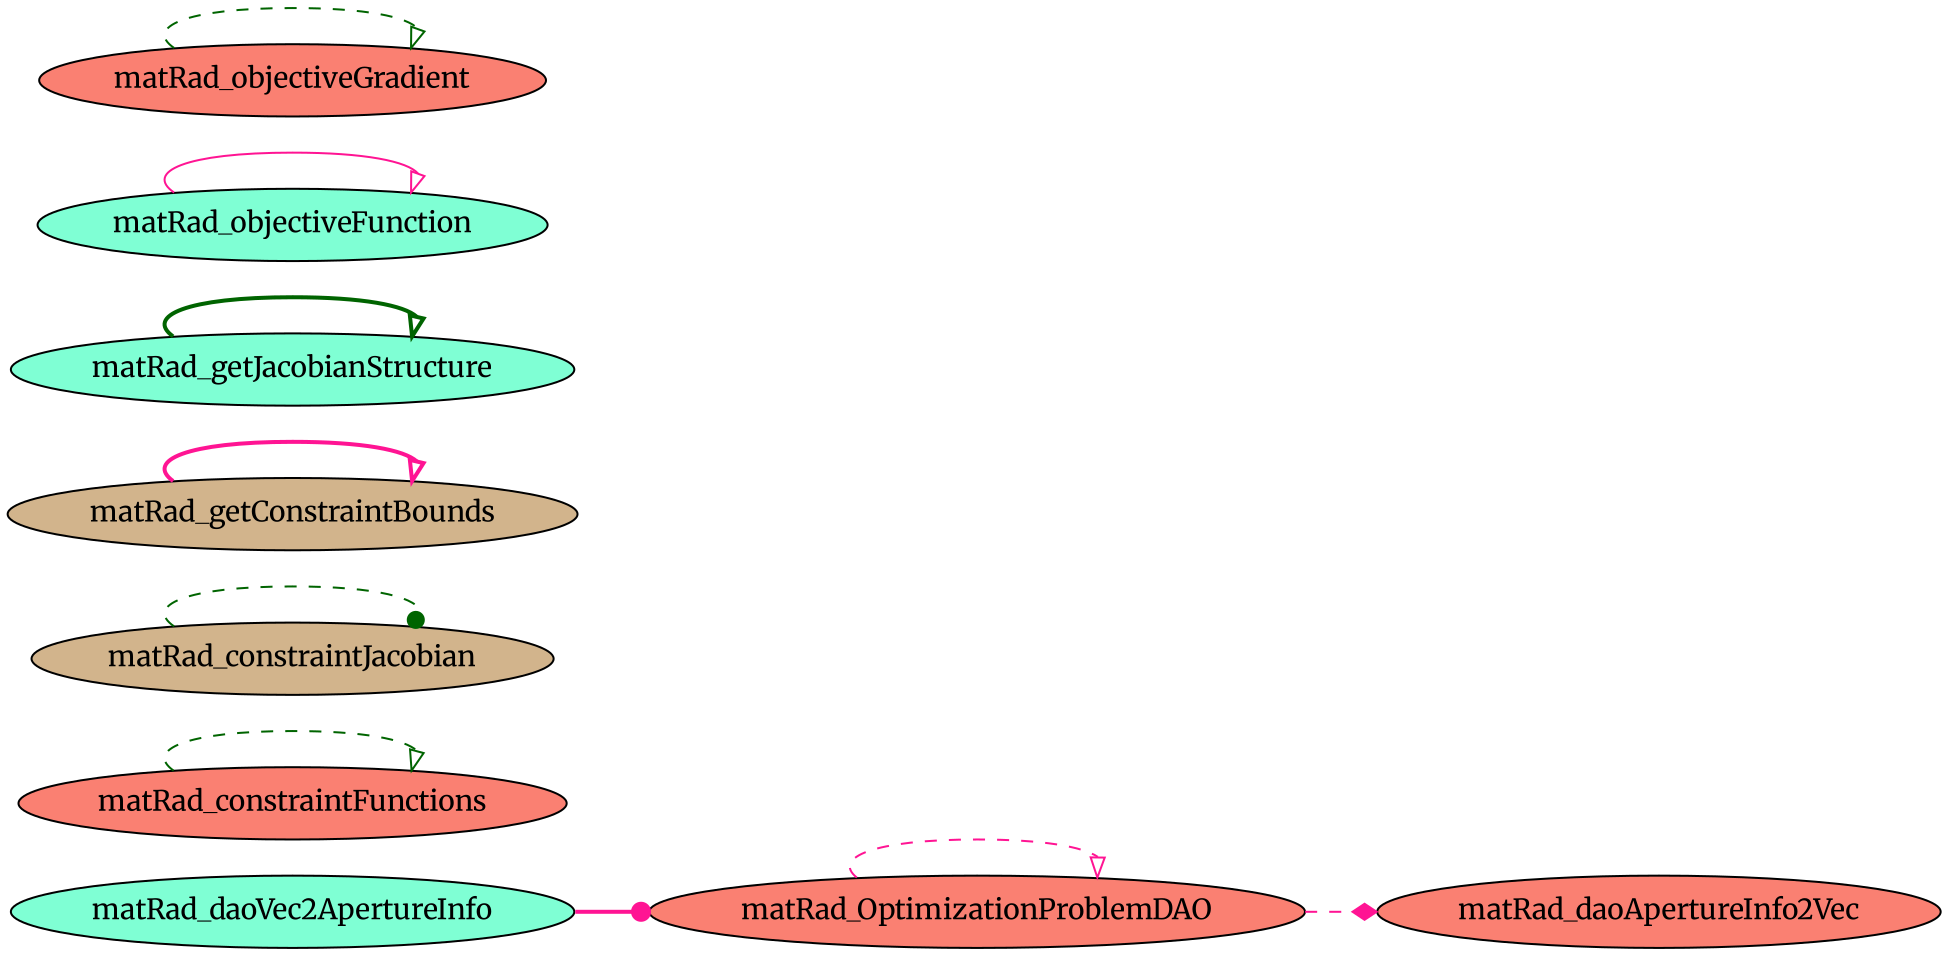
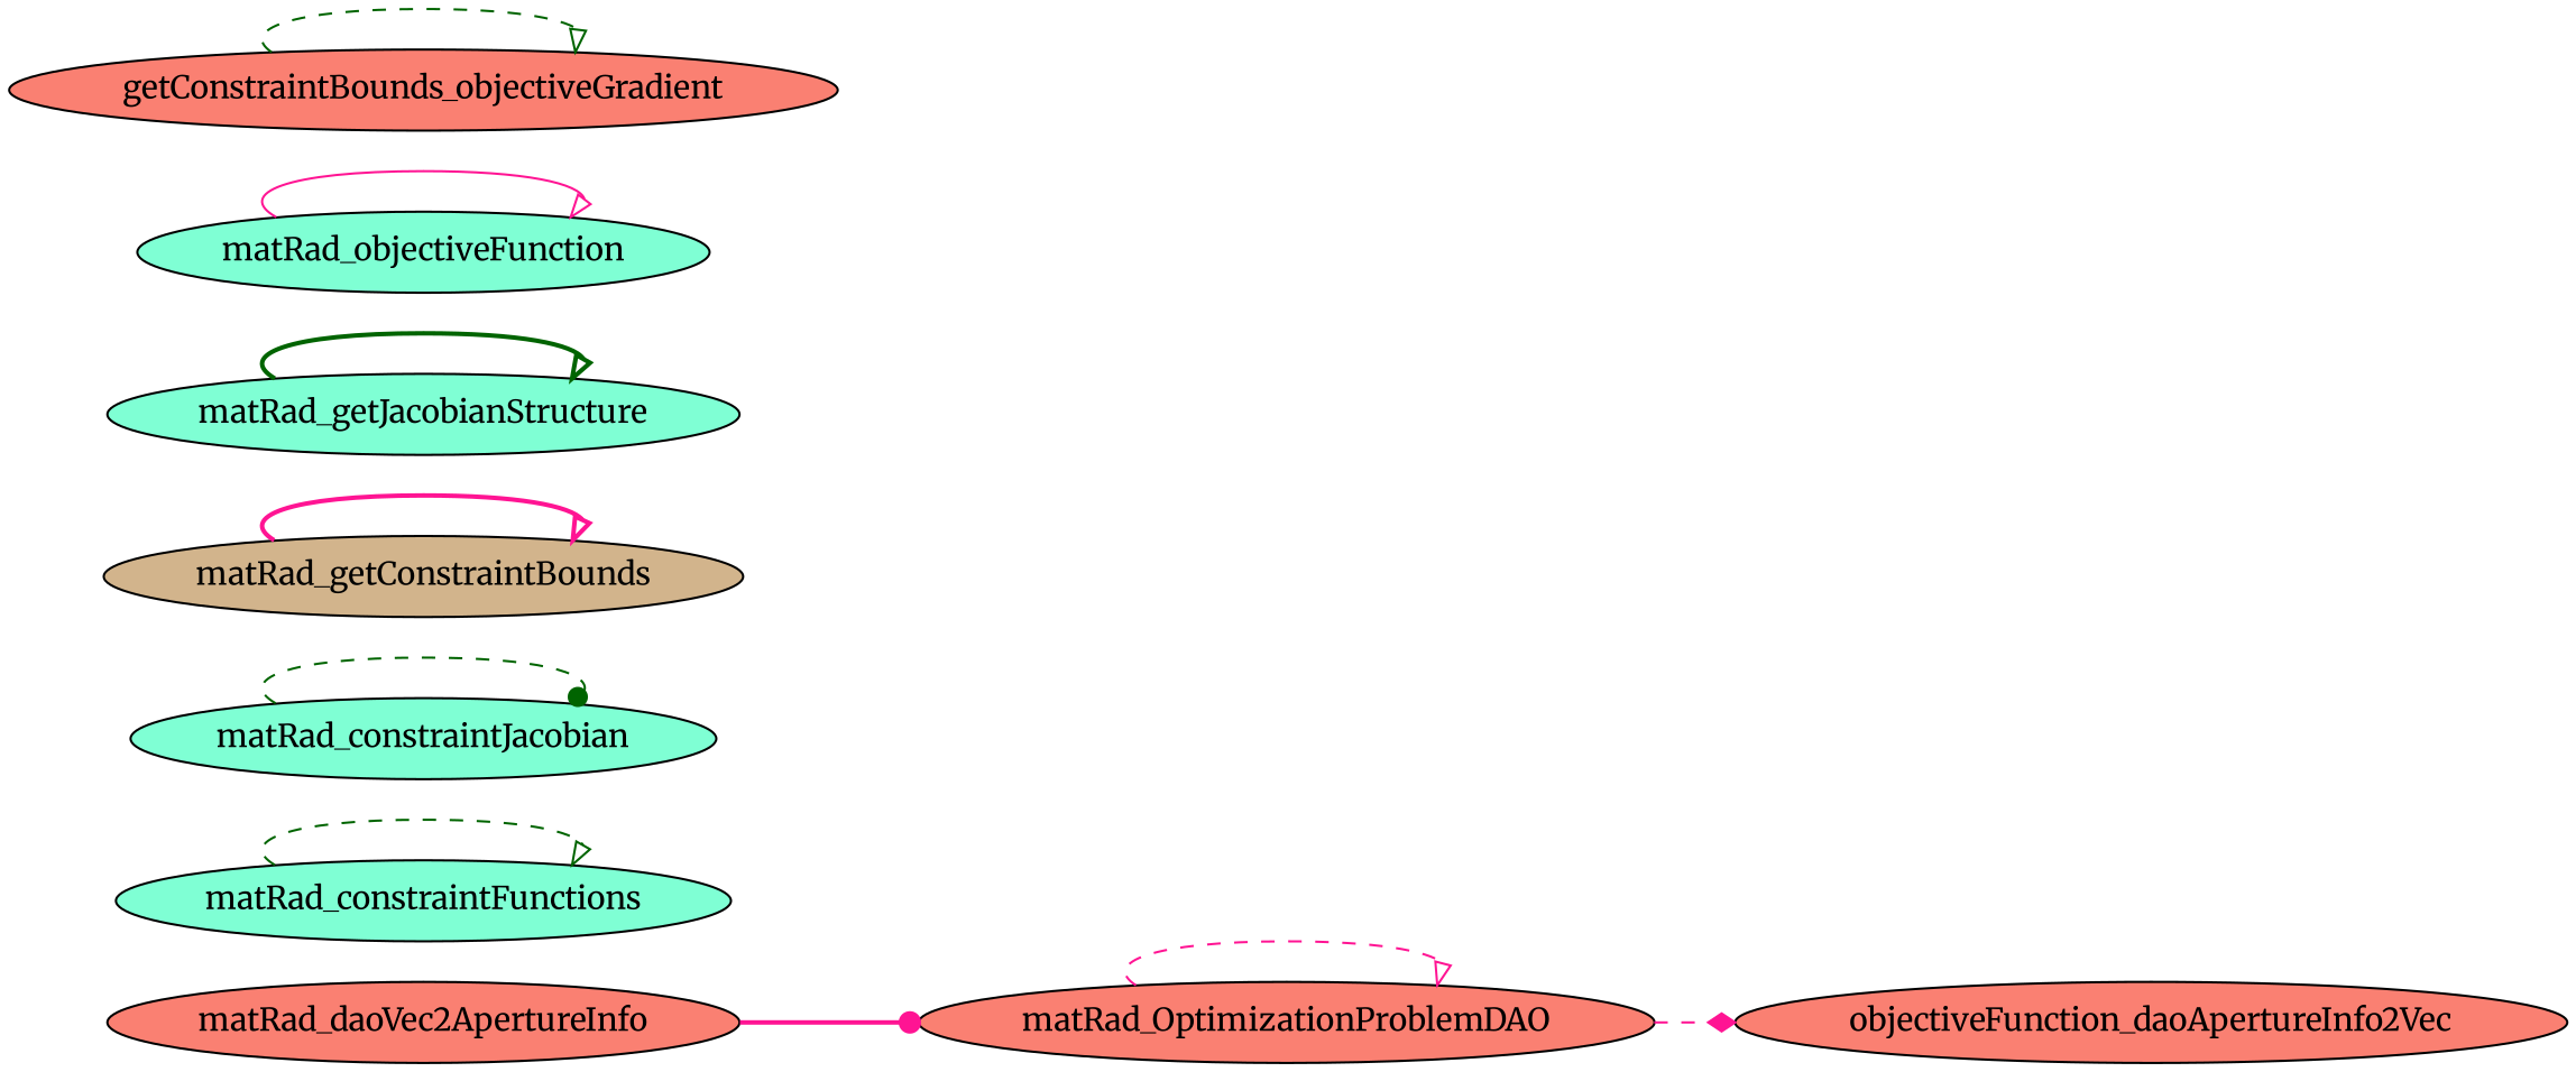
  digraph {
    fontname=Merriweather
    rankdir=LR
    node [fillcolor=salmon fontname=Merriweather style=filled]
    edge [arrowhead=onormal color=deeppink fontname=Merriweather style=dashed]
    matRad_OptimizationProblemDAO
-   matRad_daoApertureInfo2Vec
-   matRad_daoVec2ApertureInfo [fillcolor=aquamarine]
-   matRad_constraintFunctions
-   matRad_constraintJacobian [fillcolor=tan]
+   matRad_daoApertureInfo2Vec [label=objectiveFunction_daoApertureInfo2Vec]
+   matRad_daoVec2ApertureInfo
+   matRad_constraintFunctions [fillcolor=aquamarine]
+   matRad_constraintJacobian [fillcolor=aquamarine]
    matRad_getConstraintBounds [fillcolor=tan]
    matRad_getJacobianStructure [fillcolor=aquamarine]
    matRad_objectiveFunction [fillcolor=aquamarine]
-   matRad_objectiveGradient
+   matRad_objectiveGradient [label=getConstraintBounds_objectiveGradient]
    matRad_OptimizationProblemDAO -> matRad_OptimizationProblemDAO
    matRad_OptimizationProblemDAO -> matRad_daoApertureInfo2Vec [arrowhead=diamond]
    matRad_daoVec2ApertureInfo -> matRad_OptimizationProblemDAO [arrowhead=dot style=bold]
    matRad_constraintFunctions -> matRad_constraintFunctions [color=darkgreen]
    matRad_constraintJacobian -> matRad_constraintJacobian [arrowhead=dot color=darkgreen]
    matRad_getConstraintBounds -> matRad_getConstraintBounds [style=bold]
    matRad_getJacobianStructure -> matRad_getJacobianStructure [color=darkgreen style=bold]
    matRad_objectiveFunction -> matRad_objectiveFunction [style=solid]
    matRad_objectiveGradient -> matRad_objectiveGradient [color=darkgreen]
  }
